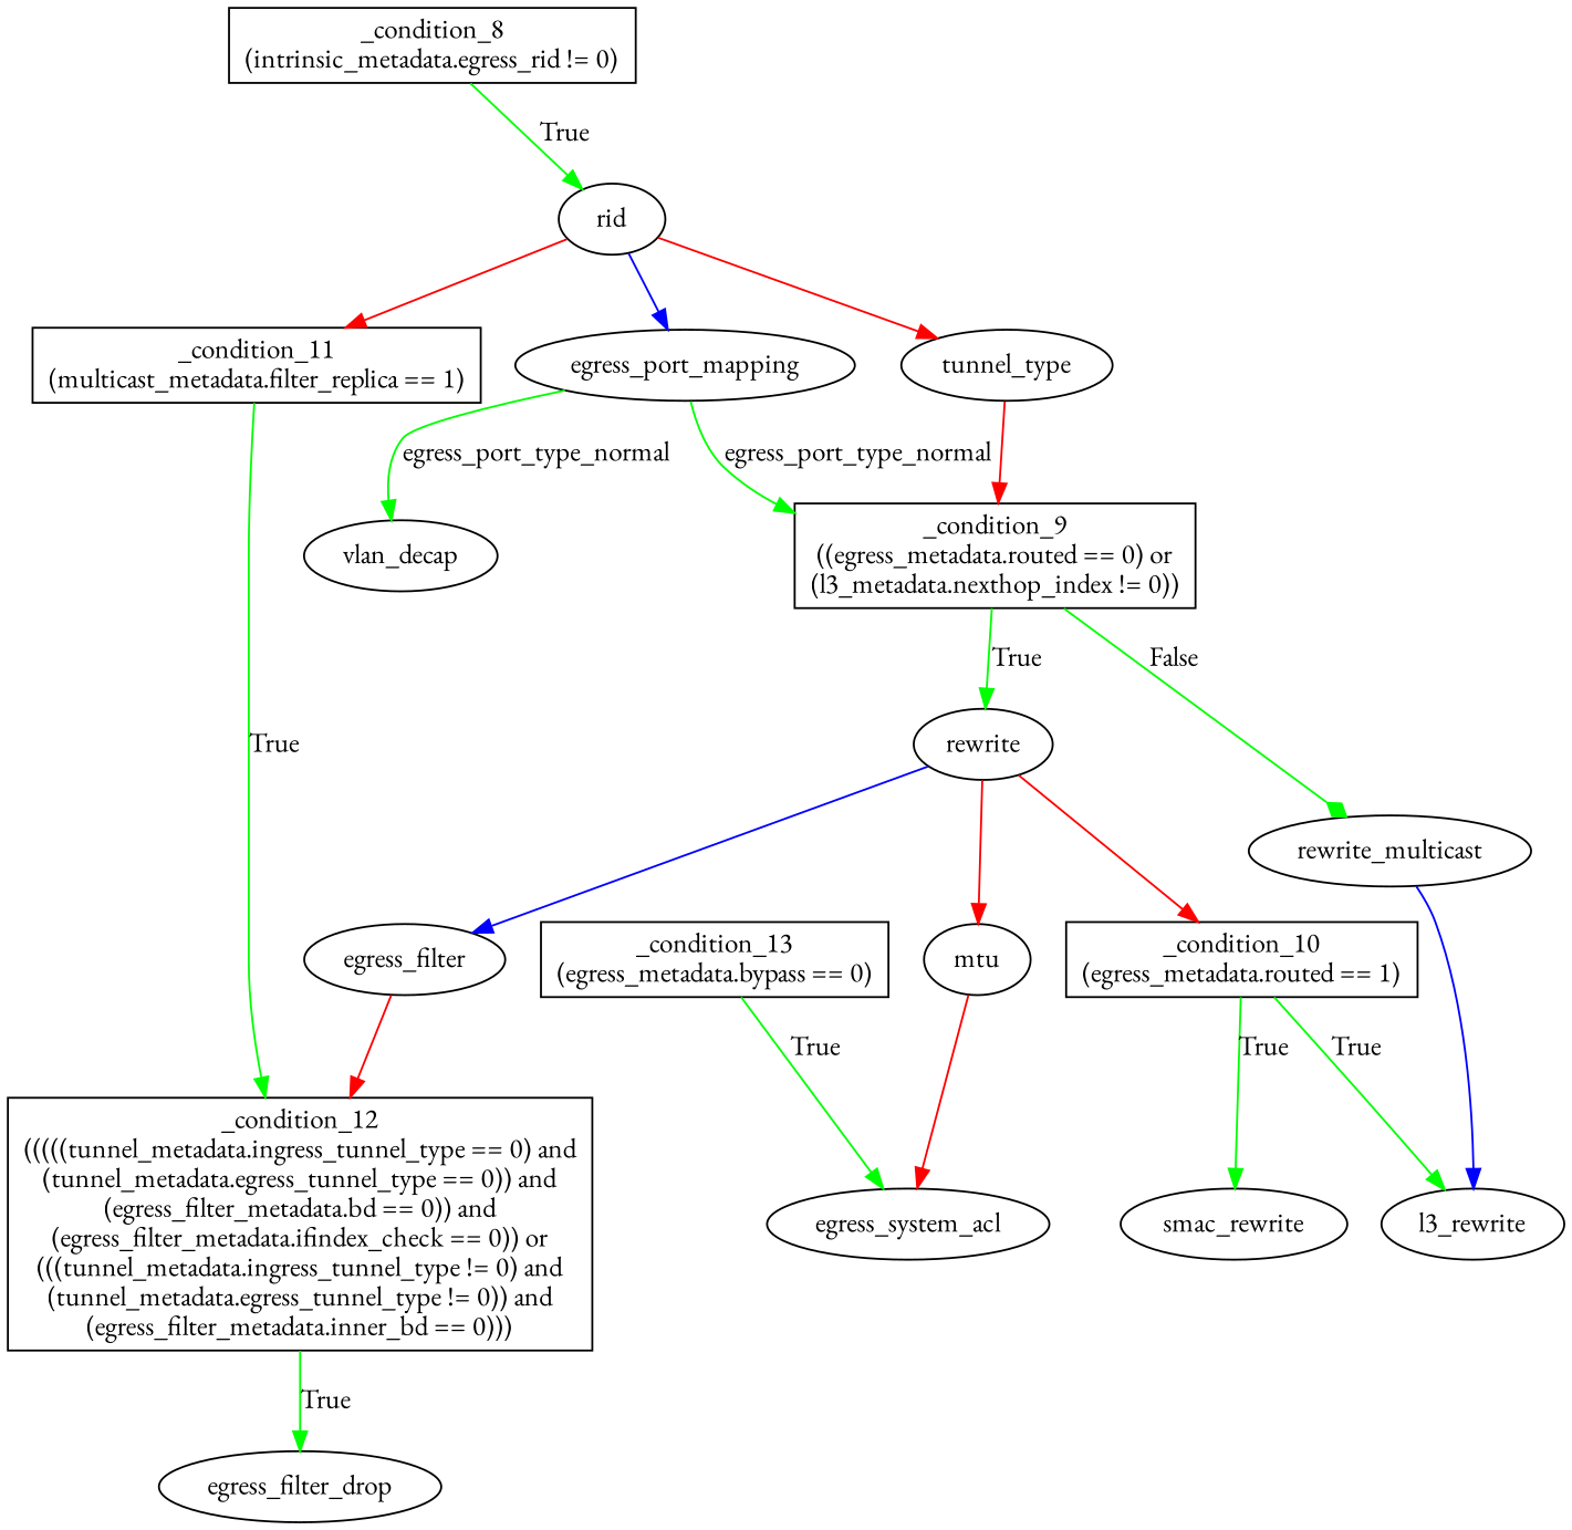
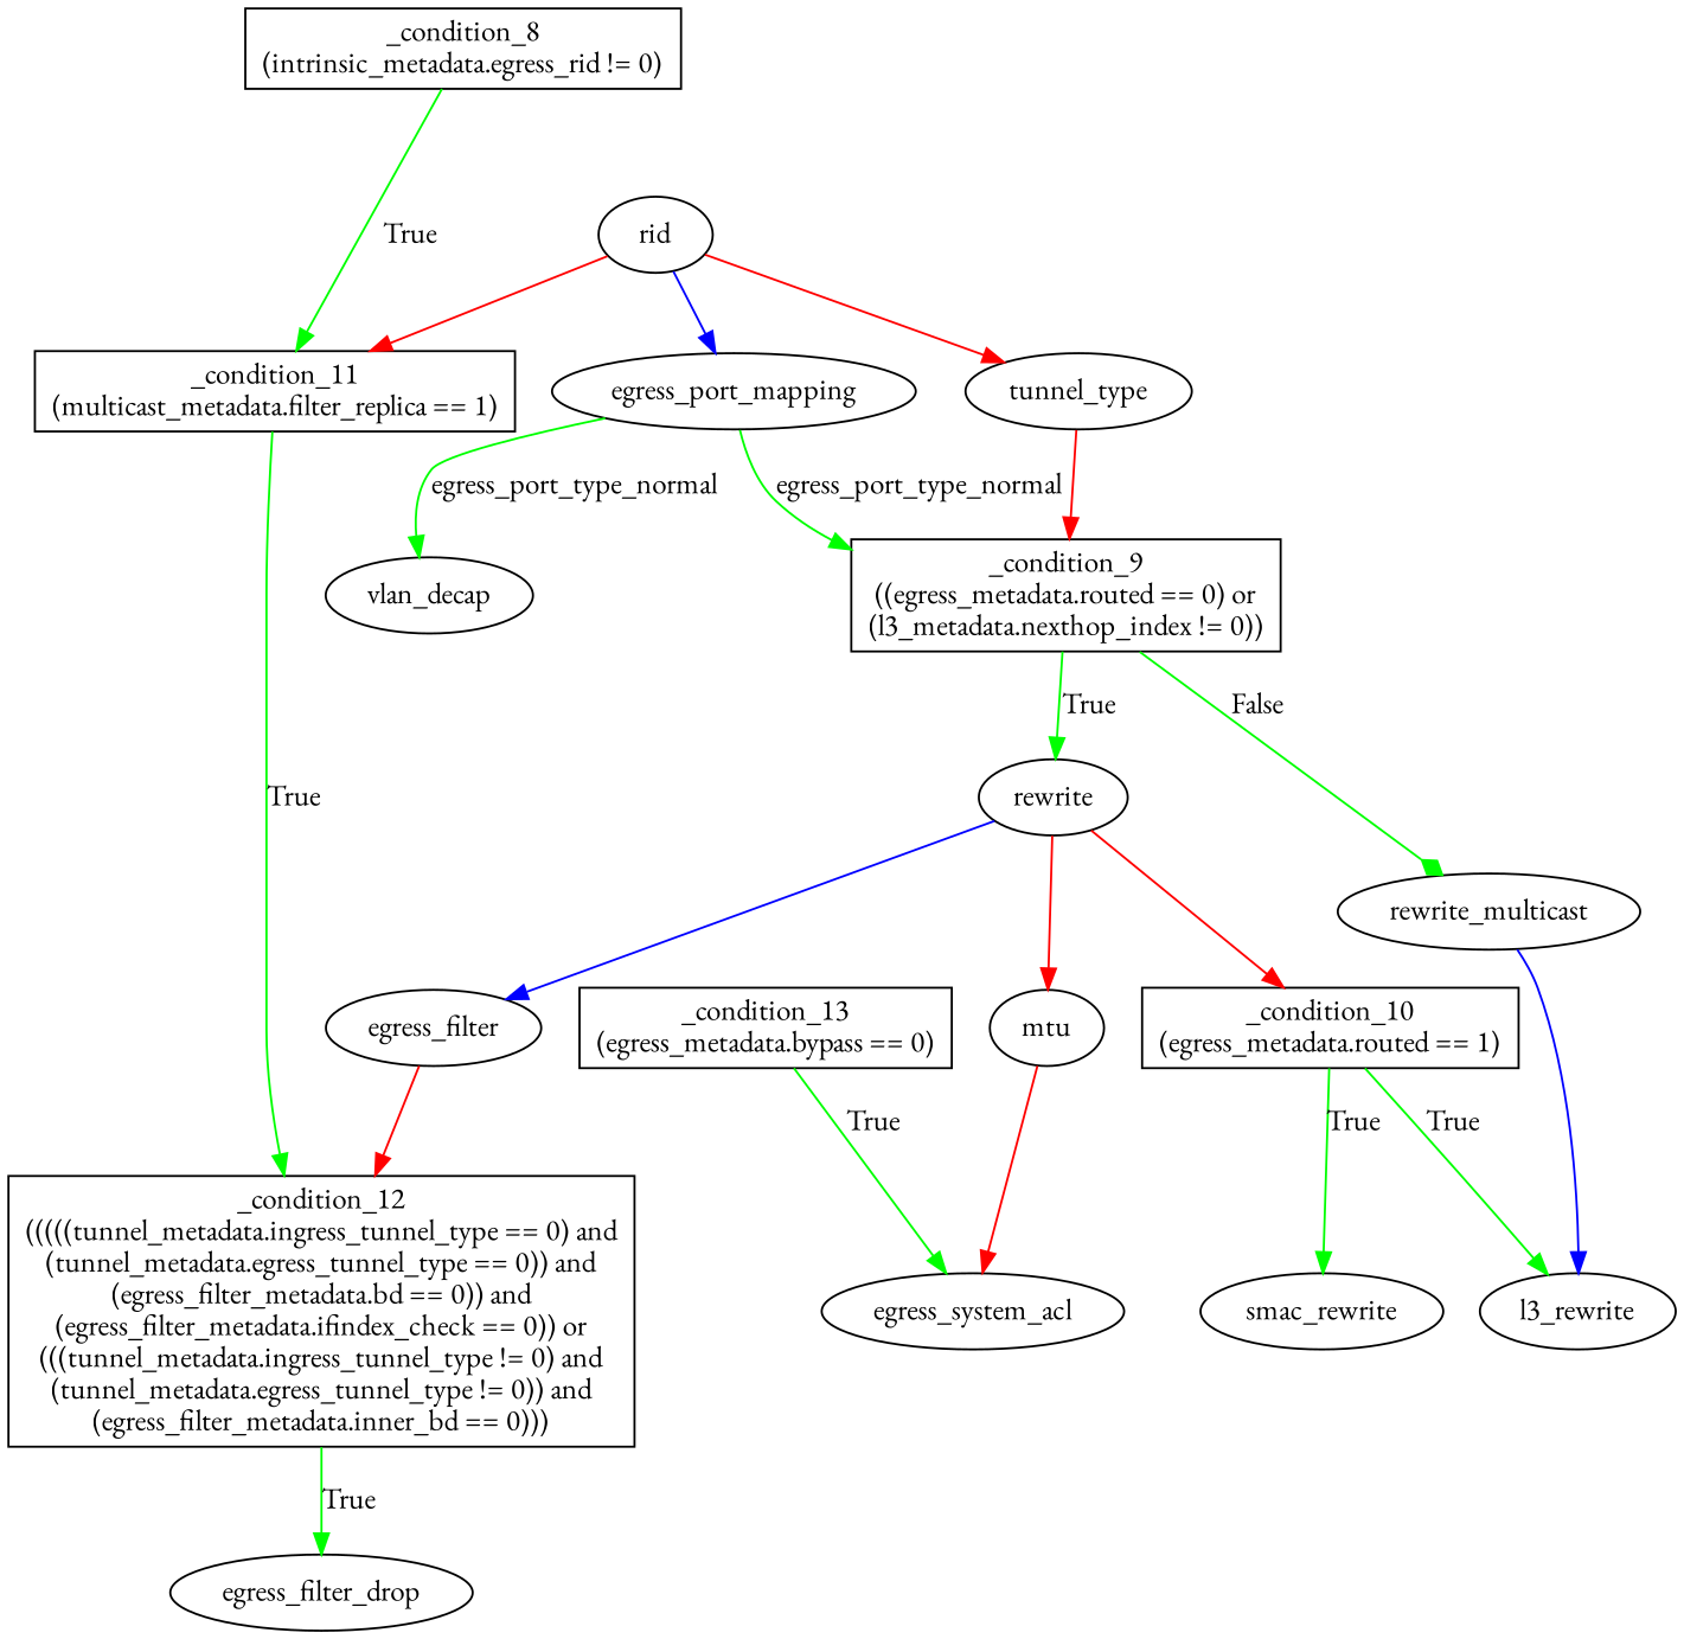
  digraph {
    fontname="EB Garamond"
    node [fontname="EB Garamond"]
    edge [color=green fontname="EB Garamond"]
    n1 [label="_condition_10\n(egress_metadata.routed == 1)" shape=box]
    l3_rewrite
    smac_rewrite
    n4 [label="_condition_11\n(multicast_metadata.filter_replica == 1)" shape=box]
    n5 [label="_condition_12\n(((((tunnel_metadata.ingress_tunnel_type == 0) and\n(tunnel_metadata.egress_tunnel_type == 0)) and\n(egress_filter_metadata.bd == 0)) and\n(egress_filter_metadata.ifindex_check == 0)) or\n(((tunnel_metadata.ingress_tunnel_type != 0) and\n(tunnel_metadata.egress_tunnel_type != 0)) and\n(egress_filter_metadata.inner_bd == 0)))" shape=box]
    egress_filter_drop
    n7 [label="_condition_13\n(egress_metadata.bypass == 0)" shape=box]
    egress_system_acl
    n9 [label="_condition_8\n(intrinsic_metadata.egress_rid != 0)" shape=box]
    rid
    egress_port_mapping
    n12 [label=tunnel_type]
    n13 [label="_condition_9\n((egress_metadata.routed == 0) or\n(l3_metadata.nexthop_index != 0))" shape=box]
    rewrite
    rewrite_multicast
    egress_filter
    mtu
    vlan_decap
    n1 -> l3_rewrite [label=True]
    n1 -> smac_rewrite [label=True]
    n4 -> n5 [label=True]
    n5 -> egress_filter_drop [label=True]
    n7 -> egress_system_acl [label=True]
-   n9 -> rid [label=True]
+   n9 -> n4 [label=True]
    rid -> n4 [color=red]
    rid -> egress_port_mapping [color=blue]
    rid -> n12 [color=red]
    egress_port_mapping -> n13 [label=egress_port_type_normal]
    egress_port_mapping -> vlan_decap [label=egress_port_type_normal]
    n12 -> n13 [color=red]
    n13 -> rewrite [label=True]
    n13 -> rewrite_multicast [arrowhead=diamond label=False]
    rewrite -> n1 [color=red]
    rewrite -> egress_filter [color=blue]
    rewrite -> mtu [color=red]
    rewrite_multicast -> l3_rewrite [color=blue]
    egress_filter -> n5 [color=red]
    mtu -> egress_system_acl [color=red]
  }
